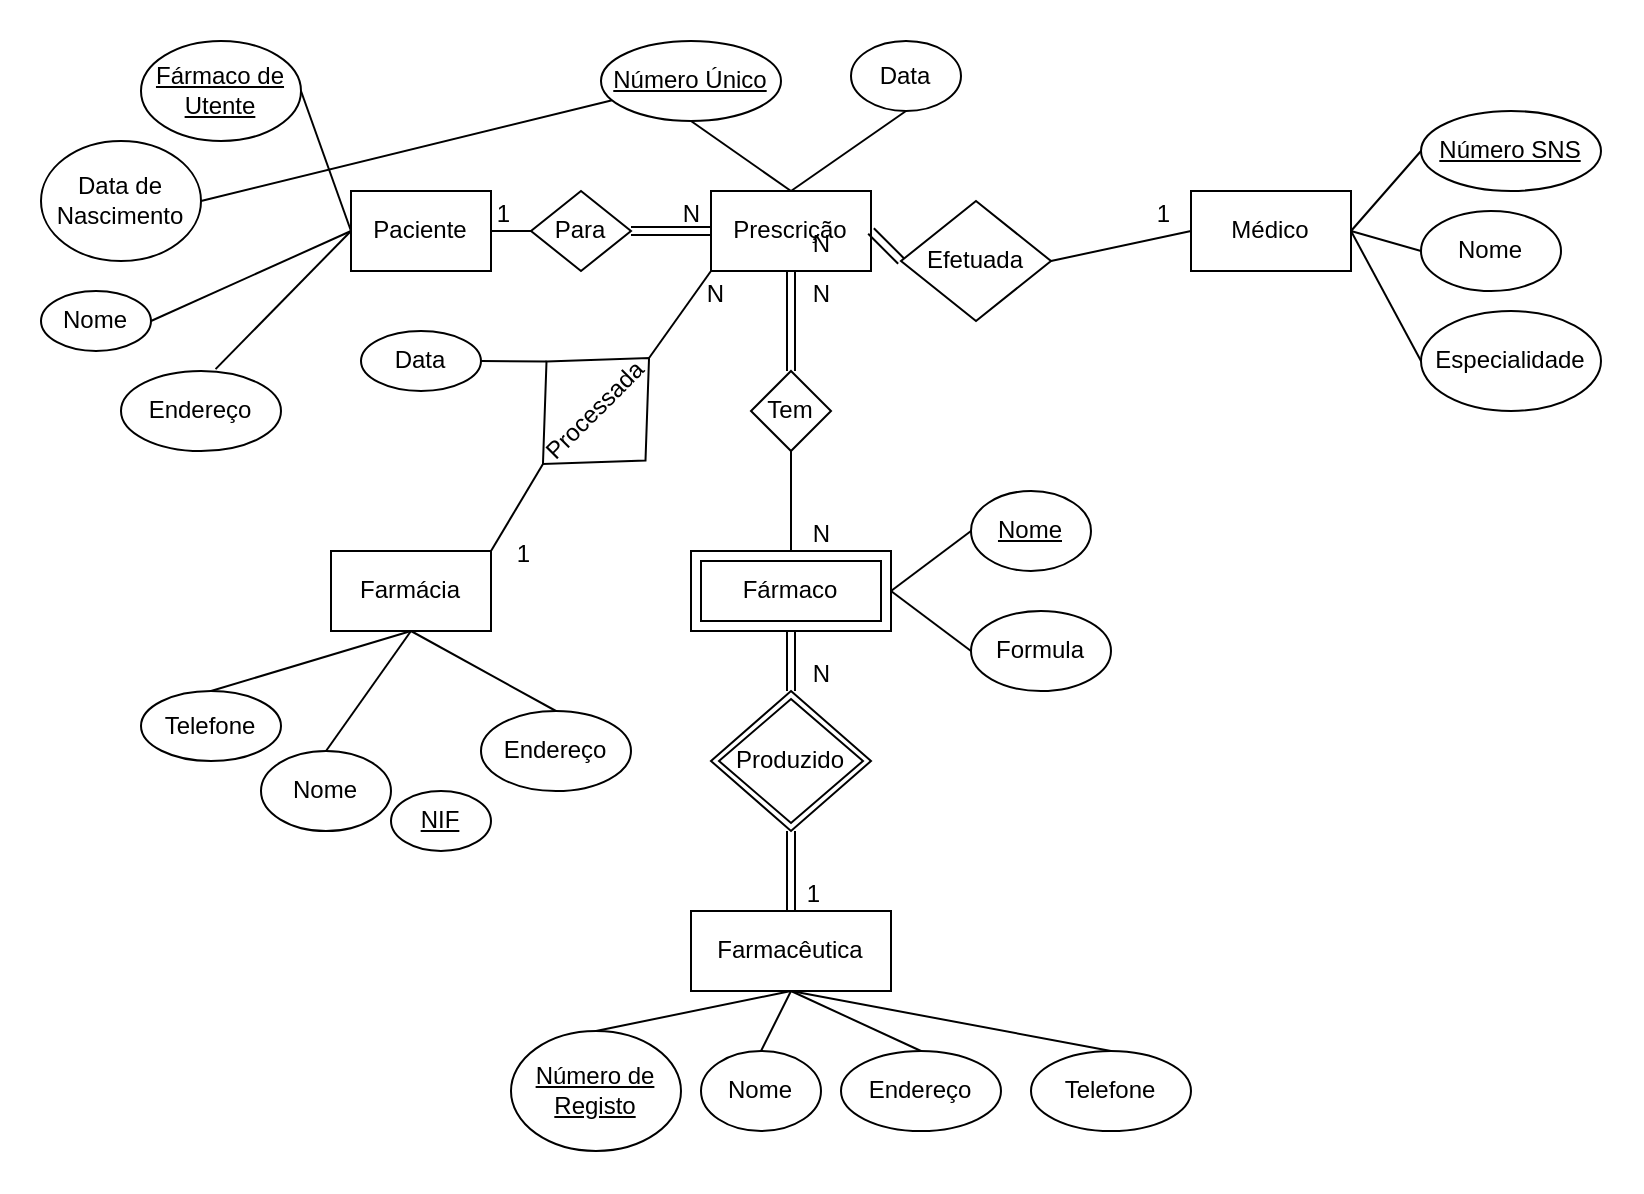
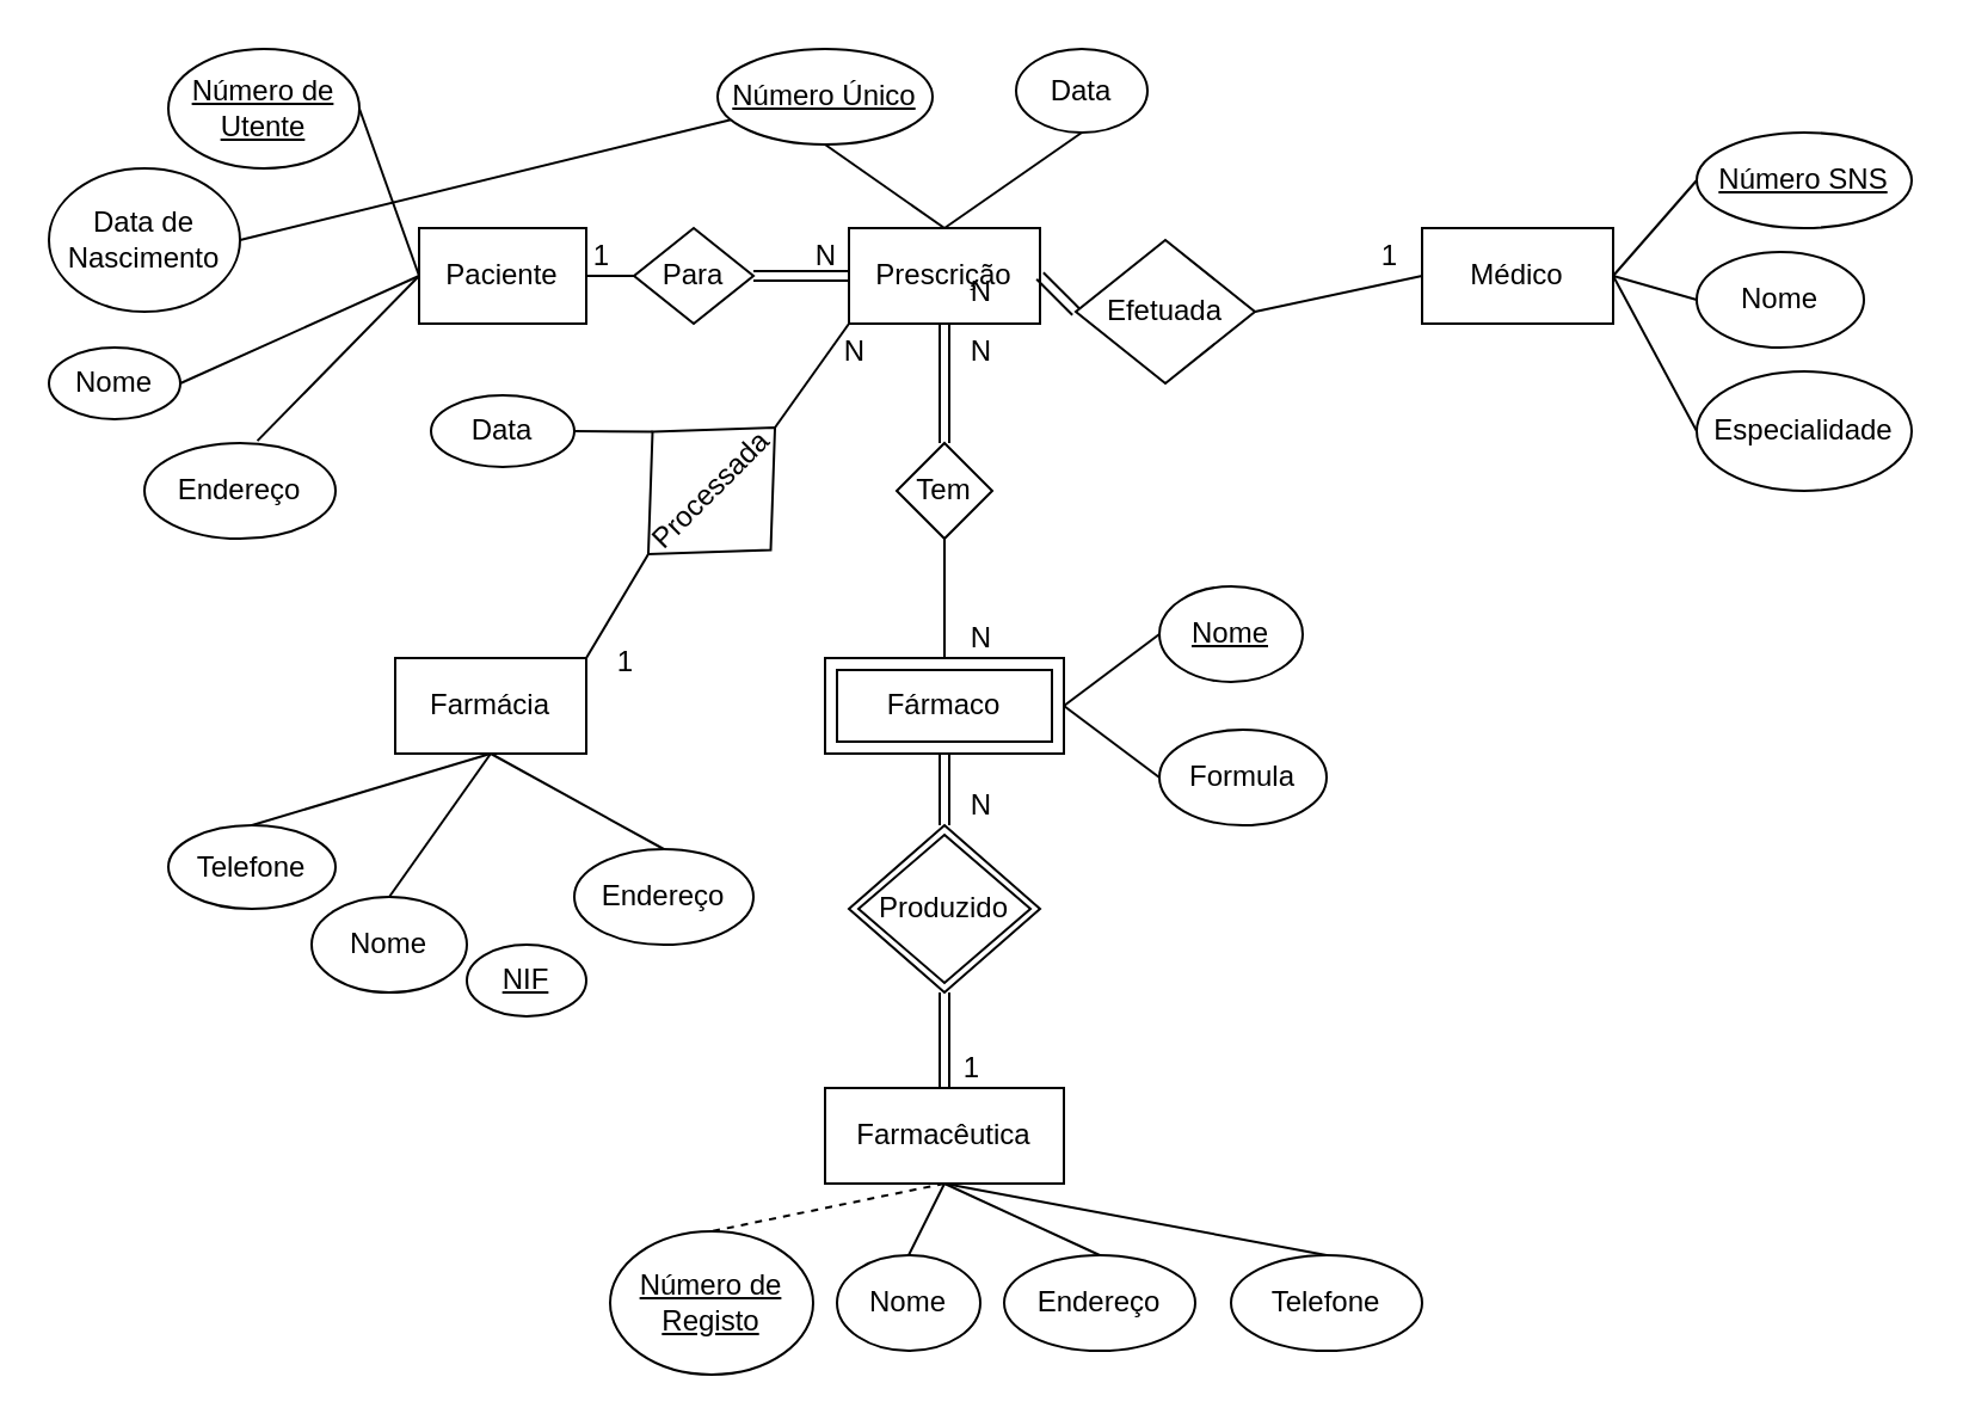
  <mxCell id="0" />
  <mxCell id="1" parent="0" />
  <mxCell id="2" value="Paciente" style="rounded=0;whiteSpace=wrap;html=1;" vertex="1" parent="1"><mxGeometry x="175" y="95" width="70" height="40" as="geometry" /></mxCell>
  <mxCell id="3" value="Prescrição" style="rounded=0;whiteSpace=wrap;html=1;" vertex="1" parent="1"><mxGeometry x="355" y="95" width="80" height="40" as="geometry" /></mxCell>
  <mxCell id="4" value="Médico" style="rounded=0;whiteSpace=wrap;html=1;" vertex="1" parent="1"><mxGeometry x="595" y="95" width="80" height="40" as="geometry" /></mxCell>
- <mxCell id="5" value="&lt;u&gt;Fármaco de Utente&lt;/u&gt;" style="ellipse;whiteSpace=wrap;html=1;" vertex="1" parent="1"><mxGeometry x="70" y="20" width="80" height="50" as="geometry" /></mxCell>
+ <mxCell id="5" value="&lt;u&gt;Número de Utente&lt;/u&gt;" style="ellipse;whiteSpace=wrap;html=1;" vertex="1" parent="1"><mxGeometry x="70" y="20" width="80" height="50" as="geometry" /></mxCell>
  <mxCell id="6" value="&lt;u&gt;Número SNS&lt;/u&gt;" style="ellipse;whiteSpace=wrap;html=1;" vertex="1" parent="1"><mxGeometry x="710" y="55" width="90" height="40" as="geometry" /></mxCell>
  <mxCell id="7" value="" style="endArrow=none;html=1;rounded=0;exitX=1;exitY=0.5;exitDx=0;exitDy=0;entryX=0;entryY=0.5;entryDx=0;entryDy=0;" edge="1" parent="1" source="5" target="2"><mxGeometry relative="1" as="geometry"><mxPoint x="125" y="265" as="sourcePoint" /><mxPoint x="285" y="265" as="targetPoint" /></mxGeometry></mxCell>
  <mxCell id="8" value="&lt;u&gt;Número Único&lt;/u&gt;" style="ellipse;whiteSpace=wrap;html=1;" vertex="1" parent="1"><mxGeometry x="300" y="20" width="90" height="40" as="geometry" /></mxCell>
  <mxCell id="9" value="" style="endArrow=none;html=1;rounded=0;exitX=0.5;exitY=1;exitDx=0;exitDy=0;entryX=0.5;entryY=0;entryDx=0;entryDy=0;" edge="1" parent="1" source="8" target="3"><mxGeometry relative="1" as="geometry"><mxPoint x="290" y="255" as="sourcePoint" /><mxPoint x="450" y="255" as="targetPoint" /></mxGeometry></mxCell>
  <mxCell id="10" value="Fármaco" style="shape=ext;margin=3;double=1;whiteSpace=wrap;html=1;align=center;" vertex="1" parent="1"><mxGeometry x="345" y="275" width="100" height="40" as="geometry" /></mxCell>
  <mxCell id="11" value="&lt;u&gt;Nome&lt;/u&gt;" style="ellipse;whiteSpace=wrap;html=1;" vertex="1" parent="1"><mxGeometry x="485" y="245" width="60" height="40" as="geometry" /></mxCell>
  <mxCell id="12" value="Formula" style="ellipse;whiteSpace=wrap;html=1;" vertex="1" parent="1"><mxGeometry x="485" y="305" width="70" height="40" as="geometry" /></mxCell>
  <mxCell id="13" value="Farmácia" style="rounded=0;whiteSpace=wrap;html=1;" vertex="1" parent="1"><mxGeometry x="165" y="275" width="80" height="40" as="geometry" /></mxCell>
  <mxCell id="14" value="" style="endArrow=none;html=1;rounded=0;exitX=1;exitY=0.5;exitDx=0;exitDy=0;entryX=0;entryY=0.5;entryDx=0;entryDy=0;" edge="1" parent="1" source="4" target="6"><mxGeometry relative="1" as="geometry"><mxPoint x="405" y="425" as="sourcePoint" /><mxPoint x="565" y="425" as="targetPoint" /></mxGeometry></mxCell>
  <mxCell id="15" value="Farmacêutica" style="rounded=0;whiteSpace=wrap;html=1;" vertex="1" parent="1"><mxGeometry x="345" y="455" width="100" height="40" as="geometry" /></mxCell>
  <mxCell id="16" value="&lt;u&gt;Número de Registo&lt;/u&gt;" style="ellipse;whiteSpace=wrap;html=1;" vertex="1" parent="1"><mxGeometry x="255" y="515" width="85" height="60" as="geometry" /></mxCell>
- <mxCell id="17" value="" style="endArrow=none;html=1;rounded=0;exitX=0.5;exitY=1;exitDx=0;exitDy=0;entryX=0.5;entryY=0;entryDx=0;entryDy=0;" edge="1" parent="1" source="15" target="16"><mxGeometry relative="1" as="geometry"><mxPoint x="375" y="505" as="sourcePoint" /><mxPoint x="355" y="475" as="targetPoint" /></mxGeometry></mxCell>
+ <mxCell id="17" value="" style="endArrow=none;html=1;rounded=0;exitX=0.5;exitY=1;exitDx=0;exitDy=0;entryX=0.5;entryY=0;entryDx=0;entryDy=0;dashed=1;" edge="1" parent="1" source="15" target="16"><mxGeometry relative="1" as="geometry"><mxPoint x="375" y="505" as="sourcePoint" /><mxPoint x="355" y="475" as="targetPoint" /></mxGeometry></mxCell>
  <mxCell id="18" value="Nome" style="ellipse;whiteSpace=wrap;html=1;" vertex="1" parent="1"><mxGeometry x="350" y="525" width="60" height="40" as="geometry" /></mxCell>
  <mxCell id="19" value="" style="endArrow=none;html=1;rounded=0;exitX=0.5;exitY=1;exitDx=0;exitDy=0;entryX=0.5;entryY=0;entryDx=0;entryDy=0;" edge="1" parent="1" source="15" target="18"><mxGeometry relative="1" as="geometry"><mxPoint x="495" y="525" as="sourcePoint" /><mxPoint x="655" y="525" as="targetPoint" /></mxGeometry></mxCell>
  <mxCell id="20" value="Para" style="shape=rhombus;perimeter=rhombusPerimeter;whiteSpace=wrap;html=1;align=center;" vertex="1" parent="1"><mxGeometry x="265" y="95" width="50" height="40" as="geometry" /></mxCell>
  <mxCell id="21" value="" style="endArrow=none;html=1;rounded=0;entryX=0;entryY=0.5;entryDx=0;entryDy=0;" edge="1" parent="1" target="20"><mxGeometry relative="1" as="geometry"><mxPoint x="245" y="115" as="sourcePoint" /><mxPoint x="275" y="115" as="targetPoint" /></mxGeometry></mxCell>
  <mxCell id="22" value="1" style="resizable=0;html=1;align=right;verticalAlign=bottom;" connectable="0" vertex="1" parent="21"><mxGeometry x="1" relative="1" as="geometry"><mxPoint x="-10" as="offset" /></mxGeometry></mxCell>
  <mxCell id="23" value="" style="shape=link;html=1;rounded=0;exitX=1;exitY=0.5;exitDx=0;exitDy=0;" edge="1" parent="1" source="20"><mxGeometry relative="1" as="geometry"><mxPoint x="325" y="115" as="sourcePoint" /><mxPoint x="355" y="115" as="targetPoint" /></mxGeometry></mxCell>
  <mxCell id="24" value="N" style="resizable=0;html=1;align=right;verticalAlign=bottom;" connectable="0" vertex="1" parent="23"><mxGeometry x="1" relative="1" as="geometry"><mxPoint x="-5" as="offset" /></mxGeometry></mxCell>
  <mxCell id="25" value="Efetuada" style="shape=rhombus;perimeter=rhombusPerimeter;whiteSpace=wrap;html=1;align=center;" vertex="1" parent="1"><mxGeometry x="450" y="100" width="75" height="60" as="geometry" /></mxCell>
  <mxCell id="26" value="" style="endArrow=none;html=1;rounded=0;exitX=1;exitY=0.5;exitDx=0;exitDy=0;entryX=0;entryY=0.5;entryDx=0;entryDy=0;" edge="1" parent="1" source="25" target="4"><mxGeometry relative="1" as="geometry"><mxPoint x="505" y="115" as="sourcePoint" /><mxPoint x="535" y="115" as="targetPoint" /></mxGeometry></mxCell>
  <mxCell id="27" value="1" style="resizable=0;html=1;align=right;verticalAlign=bottom;" connectable="0" vertex="1" parent="26"><mxGeometry x="1" relative="1" as="geometry"><mxPoint x="-10" as="offset" /></mxGeometry></mxCell>
  <mxCell id="28" value="" style="shape=link;html=1;rounded=0;exitX=1;exitY=0.5;exitDx=0;exitDy=0;entryX=0;entryY=0.5;entryDx=0;entryDy=0;" edge="1" parent="1" source="3" target="25"><mxGeometry relative="1" as="geometry"><mxPoint x="305" y="205" as="sourcePoint" /><mxPoint x="465" y="205" as="targetPoint" /></mxGeometry></mxCell>
  <mxCell id="29" value="N" style="resizable=0;html=1;align=right;verticalAlign=bottom;" connectable="0" vertex="1" parent="28"><mxGeometry x="1" relative="1" as="geometry"><mxPoint x="-35" as="offset" /></mxGeometry></mxCell>
  <mxCell id="30" value="Tem" style="shape=rhombus;perimeter=rhombusPerimeter;whiteSpace=wrap;html=1;align=center;" vertex="1" parent="1"><mxGeometry x="375" y="185" width="40" height="40" as="geometry" /></mxCell>
  <mxCell id="31" value="" style="shape=link;html=1;rounded=0;entryX=0.5;entryY=1;entryDx=0;entryDy=0;exitX=0.5;exitY=0;exitDx=0;exitDy=0;" edge="1" parent="1" source="30" target="3"><mxGeometry relative="1" as="geometry"><mxPoint x="205" y="205" as="sourcePoint" /><mxPoint x="365" y="205" as="targetPoint" /></mxGeometry></mxCell>
  <mxCell id="32" value="N" style="resizable=0;html=1;align=right;verticalAlign=bottom;" connectable="0" vertex="1" parent="31"><mxGeometry x="1" relative="1" as="geometry"><mxPoint x="20" y="20" as="offset" /></mxGeometry></mxCell>
  <mxCell id="33" value="" style="endArrow=none;html=1;rounded=0;exitX=0.5;exitY=1;exitDx=0;exitDy=0;entryX=0.5;entryY=0;entryDx=0;entryDy=0;" edge="1" parent="1" source="30" target="10"><mxGeometry relative="1" as="geometry"><mxPoint x="275" y="235" as="sourcePoint" /><mxPoint x="435" y="235" as="targetPoint" /></mxGeometry></mxCell>
  <mxCell id="34" value="N" style="resizable=0;html=1;align=right;verticalAlign=bottom;" connectable="0" vertex="1" parent="33"><mxGeometry x="1" relative="1" as="geometry"><mxPoint x="20" as="offset" /></mxGeometry></mxCell>
  <mxCell id="35" value="" style="endArrow=none;html=1;rounded=0;exitX=1;exitY=0.5;exitDx=0;exitDy=0;entryX=0;entryY=0.5;entryDx=0;entryDy=0;" edge="1" parent="1" source="10" target="11"><mxGeometry relative="1" as="geometry"><mxPoint x="485" y="295" as="sourcePoint" /><mxPoint x="645" y="295" as="targetPoint" /></mxGeometry></mxCell>
  <mxCell id="36" value="" style="endArrow=none;html=1;rounded=0;exitX=1;exitY=0.5;exitDx=0;exitDy=0;entryX=0;entryY=0.5;entryDx=0;entryDy=0;" edge="1" parent="1" source="10" target="12"><mxGeometry relative="1" as="geometry"><mxPoint x="115" y="385" as="sourcePoint" /><mxPoint x="275" y="385" as="targetPoint" /></mxGeometry></mxCell>
  <mxCell id="37" value="Produzido" style="shape=rhombus;double=1;perimeter=rhombusPerimeter;whiteSpace=wrap;html=1;align=center;" vertex="1" parent="1"><mxGeometry x="355" y="345" width="80" height="70" as="geometry" /></mxCell>
  <mxCell id="38" value="" style="shape=link;html=1;rounded=0;entryX=0.5;entryY=0;entryDx=0;entryDy=0;exitX=0.5;exitY=1;exitDx=0;exitDy=0;" edge="1" parent="1" source="37" target="15"><mxGeometry relative="1" as="geometry"><mxPoint x="395" y="435" as="sourcePoint" /><mxPoint x="680" y="415" as="targetPoint" /></mxGeometry></mxCell>
  <mxCell id="39" value="1" style="resizable=0;html=1;align=right;verticalAlign=bottom;" connectable="0" vertex="1" parent="38"><mxGeometry x="1" relative="1" as="geometry"><mxPoint x="15" as="offset" /></mxGeometry></mxCell>
  <mxCell id="40" value="" style="shape=link;html=1;rounded=0;entryX=0.5;entryY=0;entryDx=0;entryDy=0;exitX=0.5;exitY=1;exitDx=0;exitDy=0;" edge="1" parent="1" source="10" target="37"><mxGeometry relative="1" as="geometry"><mxPoint x="400" y="315" as="sourcePoint" /><mxPoint x="185" y="495" as="targetPoint" /></mxGeometry></mxCell>
  <mxCell id="41" value="N" style="resizable=0;html=1;align=right;verticalAlign=bottom;" connectable="0" vertex="1" parent="40"><mxGeometry x="1" relative="1" as="geometry"><mxPoint x="20" as="offset" /></mxGeometry></mxCell>
  <mxCell id="42" value="Processada" style="shape=rhombus;perimeter=rhombusPerimeter;whiteSpace=wrap;html=1;align=center;rotation=-45;" vertex="1" parent="1"><mxGeometry x="260" y="170" width="75" height="70" as="geometry" /></mxCell>
  <mxCell id="43" value="Data" style="ellipse;whiteSpace=wrap;html=1;" vertex="1" parent="1"><mxGeometry x="180" y="165" width="60" height="30" as="geometry" /></mxCell>
  <mxCell id="44" value="" style="endArrow=none;html=1;rounded=0;exitX=1;exitY=0.5;exitDx=0;exitDy=0;entryX=0;entryY=1;entryDx=0;entryDy=0;" edge="1" parent="1" source="42" target="3"><mxGeometry relative="1" as="geometry"><mxPoint x="85" y="355" as="sourcePoint" /><mxPoint x="245" y="355" as="targetPoint" /></mxGeometry></mxCell>
  <mxCell id="45" value="N" style="resizable=0;html=1;align=right;verticalAlign=bottom;" connectable="0" vertex="1" parent="44"><mxGeometry x="1" relative="1" as="geometry"><mxPoint x="7" y="20" as="offset" /></mxGeometry></mxCell>
  <mxCell id="46" value="" style="endArrow=none;html=1;rounded=0;exitX=0;exitY=0.5;exitDx=0;exitDy=0;entryX=1;entryY=0;entryDx=0;entryDy=0;" edge="1" parent="1" source="42" target="13"><mxGeometry relative="1" as="geometry"><mxPoint x="35" y="365" as="sourcePoint" /><mxPoint x="245" y="275" as="targetPoint" /></mxGeometry></mxCell>
  <mxCell id="47" value="1" style="resizable=0;html=1;align=right;verticalAlign=bottom;" connectable="0" vertex="1" parent="46"><mxGeometry x="1" relative="1" as="geometry"><mxPoint x="20" y="10" as="offset" /></mxGeometry></mxCell>
  <mxCell id="48" value="" style="endArrow=none;html=1;rounded=0;entryX=0.5;entryY=0;entryDx=0;entryDy=0;exitX=1;exitY=0.5;exitDx=0;exitDy=0;" edge="1" parent="1" source="43" target="42"><mxGeometry relative="1" as="geometry"><mxPoint x="5" y="245" as="sourcePoint" /><mxPoint x="165" y="245" as="targetPoint" /></mxGeometry></mxCell>
  <mxCell id="49" value="Data" style="ellipse;whiteSpace=wrap;html=1;" vertex="1" parent="1"><mxGeometry x="425" y="20" width="55" height="35" as="geometry" /></mxCell>
  <mxCell id="50" value="" style="endArrow=none;html=1;rounded=0;exitX=0.5;exitY=1;exitDx=0;exitDy=0;entryX=0.5;entryY=0;entryDx=0;entryDy=0;" edge="1" parent="1" source="49" target="3"><mxGeometry relative="1" as="geometry"><mxPoint x="470" y="45" as="sourcePoint" /><mxPoint x="630" y="45" as="targetPoint" /></mxGeometry></mxCell>
  <mxCell id="51" value="Nome" style="ellipse;whiteSpace=wrap;html=1;" vertex="1" parent="1"><mxGeometry x="710" y="105" width="70" height="40" as="geometry" /></mxCell>
  <mxCell id="52" value="Especialidade" style="ellipse;whiteSpace=wrap;html=1;" vertex="1" parent="1"><mxGeometry x="710" y="155" width="90" height="50" as="geometry" /></mxCell>
  <mxCell id="53" value="" style="endArrow=none;html=1;rounded=0;exitX=1;exitY=0.5;exitDx=0;exitDy=0;entryX=0;entryY=0.5;entryDx=0;entryDy=0;" edge="1" parent="1" source="4" target="51"><mxGeometry relative="1" as="geometry"><mxPoint x="570" y="205" as="sourcePoint" /><mxPoint x="730" y="205" as="targetPoint" /></mxGeometry></mxCell>
  <mxCell id="54" value="" style="endArrow=none;html=1;rounded=0;exitX=1;exitY=0.5;exitDx=0;exitDy=0;entryX=0;entryY=0.5;entryDx=0;entryDy=0;" edge="1" parent="1" source="4" target="52"><mxGeometry relative="1" as="geometry"><mxPoint x="620" y="275" as="sourcePoint" /><mxPoint x="780" y="275" as="targetPoint" /></mxGeometry></mxCell>
  <mxCell id="55" value="Nome" style="ellipse;whiteSpace=wrap;html=1;" vertex="1" parent="1"><mxGeometry x="20" y="145" width="55" height="30" as="geometry" /></mxCell>
  <mxCell id="56" value="Data de Nascimento" style="ellipse;whiteSpace=wrap;html=1;" vertex="1" parent="1"><mxGeometry x="20" y="70" width="80" height="60" as="geometry" /></mxCell>
  <mxCell id="57" value="Endereço" style="ellipse;whiteSpace=wrap;html=1;" vertex="1" parent="1"><mxGeometry x="60" y="185" width="80" height="40" as="geometry" /></mxCell>
  <mxCell id="58" value="" style="endArrow=none;html=1;rounded=0;exitX=1;exitY=0.5;exitDx=0;exitDy=0;" edge="1" parent="1" source="56" target="8"><mxGeometry relative="1" as="geometry"><mxPoint x="30" y="275" as="sourcePoint" /><mxPoint x="170" y="115" as="targetPoint" /></mxGeometry></mxCell>
  <mxCell id="59" value="" style="endArrow=none;html=1;rounded=0;exitX=1;exitY=0.5;exitDx=0;exitDy=0;entryX=0;entryY=0.5;entryDx=0;entryDy=0;" edge="1" parent="1" source="55" target="2"><mxGeometry relative="1" as="geometry"><mxPoint x="50" y="385" as="sourcePoint" /><mxPoint x="210" y="385" as="targetPoint" /></mxGeometry></mxCell>
  <mxCell id="60" value="" style="endArrow=none;html=1;rounded=0;exitX=0.591;exitY=-0.023;exitDx=0;exitDy=0;exitPerimeter=0;entryX=0;entryY=0.5;entryDx=0;entryDy=0;" edge="1" parent="1" source="57" target="2"><mxGeometry relative="1" as="geometry"><mxPoint x="20" y="385" as="sourcePoint" /><mxPoint x="180" y="385" as="targetPoint" /></mxGeometry></mxCell>
  <mxCell id="61" value="Endereço" style="ellipse;whiteSpace=wrap;html=1;" vertex="1" parent="1"><mxGeometry x="420" y="525" width="80" height="40" as="geometry" /></mxCell>
  <mxCell id="62" value="Telefone" style="ellipse;whiteSpace=wrap;html=1;" vertex="1" parent="1"><mxGeometry x="515" y="525" width="80" height="40" as="geometry" /></mxCell>
  <mxCell id="63" value="" style="endArrow=none;html=1;rounded=0;exitX=0.5;exitY=1;exitDx=0;exitDy=0;entryX=0.5;entryY=0;entryDx=0;entryDy=0;" edge="1" parent="1" source="15" target="61"><mxGeometry relative="1" as="geometry"><mxPoint x="275" y="685" as="sourcePoint" /><mxPoint x="435" y="685" as="targetPoint" /></mxGeometry></mxCell>
  <mxCell id="64" value="" style="endArrow=none;html=1;rounded=0;exitX=0.5;exitY=1;exitDx=0;exitDy=0;entryX=0.5;entryY=0;entryDx=0;entryDy=0;" edge="1" parent="1" source="15" target="62"><mxGeometry relative="1" as="geometry"><mxPoint x="395" y="685" as="sourcePoint" /><mxPoint x="555" y="685" as="targetPoint" /></mxGeometry></mxCell>
  <mxCell id="65" value="&lt;u&gt;NIF&lt;/u&gt;" style="ellipse;whiteSpace=wrap;html=1;" vertex="1" parent="1"><mxGeometry x="195" y="395" width="50" height="30" as="geometry" /></mxCell>
  <mxCell id="66" value="Nome" style="ellipse;whiteSpace=wrap;html=1;" vertex="1" parent="1"><mxGeometry x="130" y="375" width="65" height="40" as="geometry" /></mxCell>
  <mxCell id="67" value="Endereço" style="ellipse;whiteSpace=wrap;html=1;" vertex="1" parent="1"><mxGeometry x="240" y="355" width="75" height="40" as="geometry" /></mxCell>
  <mxCell id="68" value="Telefone" style="ellipse;whiteSpace=wrap;html=1;" vertex="1" parent="1"><mxGeometry x="70" y="345" width="70" height="35" as="geometry" /></mxCell>
  <mxCell id="69" value="" style="endArrow=none;html=1;rounded=0;exitX=0.5;exitY=0;exitDx=0;exitDy=0;entryX=0.5;entryY=1;entryDx=0;entryDy=0;" edge="1" parent="1" source="68" target="13"><mxGeometry relative="1" as="geometry"><mxPoint x="140" y="335" as="sourcePoint" /><mxPoint x="300" y="335" as="targetPoint" /></mxGeometry></mxCell>
  <mxCell id="70" value="" style="endArrow=none;html=1;rounded=0;exitX=0.5;exitY=0;exitDx=0;exitDy=0;entryX=0.5;entryY=1;entryDx=0;entryDy=0;" edge="1" parent="1" source="66" target="13"><mxGeometry relative="1" as="geometry"><mxPoint x="50" y="485" as="sourcePoint" /><mxPoint x="210" y="485" as="targetPoint" /></mxGeometry></mxCell>
  <mxCell id="71" value="" style="endArrow=none;html=1;rounded=0;exitX=0.5;exitY=1;exitDx=0;exitDy=0;entryX=0.5;entryY=0;entryDx=0;entryDy=0;" edge="1" parent="1" source="13" target="67"><mxGeometry relative="1" as="geometry"><mxPoint x="120" y="485" as="sourcePoint" /><mxPoint x="280" y="485" as="targetPoint" /></mxGeometry></mxCell>
